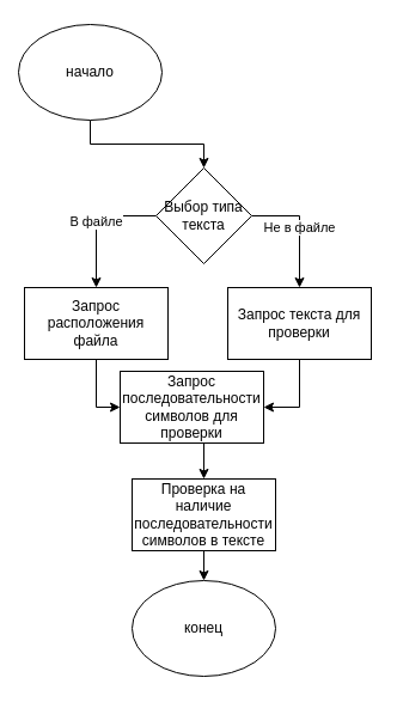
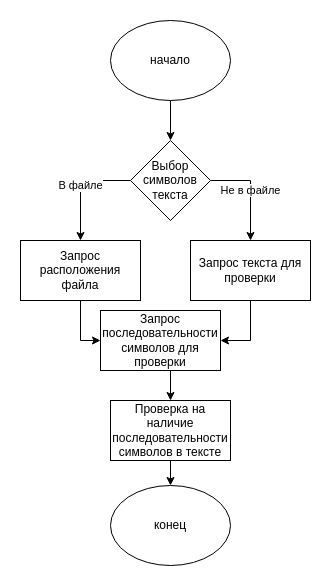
  <mxCell id="0" />
  <mxCell id="1" parent="0" />
  <mxCell id="2" style="edgeStyle=orthogonalEdgeStyle;rounded=0;orthogonalLoop=1;jettySize=auto;html=1;exitX=0.5;exitY=1;exitDx=0;exitDy=0;entryX=0.5;entryY=0;entryDx=0;entryDy=0;" edge="1" parent="1" source="3" target="6"><mxGeometry relative="1" as="geometry" /></mxCell>
- <mxCell id="3" value="начало" style="ellipse;whiteSpace=wrap;html=1;" vertex="1" parent="1"><mxGeometry x="15" y="20" width="120" height="80" as="geometry" /></mxCell>
+ <mxCell id="3" value="начало" style="ellipse;whiteSpace=wrap;html=1;" vertex="1" parent="1"><mxGeometry x="110" y="20" width="120" height="80" as="geometry" /></mxCell>
  <mxCell id="4" value="Не в файле" style="edgeStyle=orthogonalEdgeStyle;rounded=0;orthogonalLoop=1;jettySize=auto;html=1;exitX=1;exitY=0.5;exitDx=0;exitDy=0;entryX=0.5;entryY=0;entryDx=0;entryDy=0;" edge="1" parent="1" source="6" target="8"><mxGeometry relative="1" as="geometry" /></mxCell>
  <mxCell id="5" value="В файле" style="edgeStyle=orthogonalEdgeStyle;rounded=0;orthogonalLoop=1;jettySize=auto;html=1;exitX=0;exitY=0.5;exitDx=0;exitDy=0;entryX=0.5;entryY=0;entryDx=0;entryDy=0;" edge="1" parent="1" source="6" target="10"><mxGeometry relative="1" as="geometry" /></mxCell>
- <mxCell id="6" value="Выбор типа&lt;br&gt;текста" style="rhombus;whiteSpace=wrap;html=1;" vertex="1" parent="1"><mxGeometry x="130" y="140" width="80" height="80" as="geometry" /></mxCell>
+ <mxCell id="6" value="Выбор символов&lt;br&gt;текста" style="rhombus;whiteSpace=wrap;html=1;" vertex="1" parent="1"><mxGeometry x="130" y="140" width="80" height="80" as="geometry" /></mxCell>
  <mxCell id="7" style="edgeStyle=orthogonalEdgeStyle;rounded=0;orthogonalLoop=1;jettySize=auto;html=1;exitX=0.5;exitY=1;exitDx=0;exitDy=0;entryX=1;entryY=0.5;entryDx=0;entryDy=0;" edge="1" parent="1" source="8" target="15"><mxGeometry relative="1" as="geometry" /></mxCell>
  <mxCell id="8" value="Запрос текста для проверки" style="rounded=0;whiteSpace=wrap;html=1;" vertex="1" parent="1"><mxGeometry x="190" y="240" width="120" height="60" as="geometry" /></mxCell>
  <mxCell id="9" style="edgeStyle=orthogonalEdgeStyle;rounded=0;orthogonalLoop=1;jettySize=auto;html=1;exitX=0.5;exitY=1;exitDx=0;exitDy=0;entryX=0;entryY=0.5;entryDx=0;entryDy=0;" edge="1" parent="1" source="10" target="15"><mxGeometry relative="1" as="geometry" /></mxCell>
  <mxCell id="10" value="Запрос расположения файла" style="rounded=0;whiteSpace=wrap;html=1;" vertex="1" parent="1"><mxGeometry x="20" y="240" width="120" height="60" as="geometry" /></mxCell>
  <mxCell id="11" value="конец" style="ellipse;whiteSpace=wrap;html=1;" vertex="1" parent="1"><mxGeometry x="110" y="485" width="120" height="80" as="geometry" /></mxCell>
  <mxCell id="12" style="edgeStyle=orthogonalEdgeStyle;rounded=0;orthogonalLoop=1;jettySize=auto;html=1;exitX=0.5;exitY=1;exitDx=0;exitDy=0;entryX=0.5;entryY=0;entryDx=0;entryDy=0;" edge="1" parent="1" source="13" target="11"><mxGeometry relative="1" as="geometry" /></mxCell>
  <mxCell id="13" value="Проверка на наличие последовательности символов в тексте" style="rounded=0;whiteSpace=wrap;html=1;" vertex="1" parent="1"><mxGeometry x="110" y="400" width="120" height="60" as="geometry" /></mxCell>
  <mxCell id="14" style="edgeStyle=orthogonalEdgeStyle;rounded=0;orthogonalLoop=1;jettySize=auto;html=1;exitX=0.5;exitY=1;exitDx=0;exitDy=0;entryX=0.5;entryY=0;entryDx=0;entryDy=0;" edge="1" parent="1" source="15" target="13"><mxGeometry relative="1" as="geometry" /></mxCell>
  <mxCell id="15" value="Запрос последовательности символов для проверки" style="rounded=0;whiteSpace=wrap;html=1;" vertex="1" parent="1"><mxGeometry x="100" y="310" width="120" height="60" as="geometry" /></mxCell>
